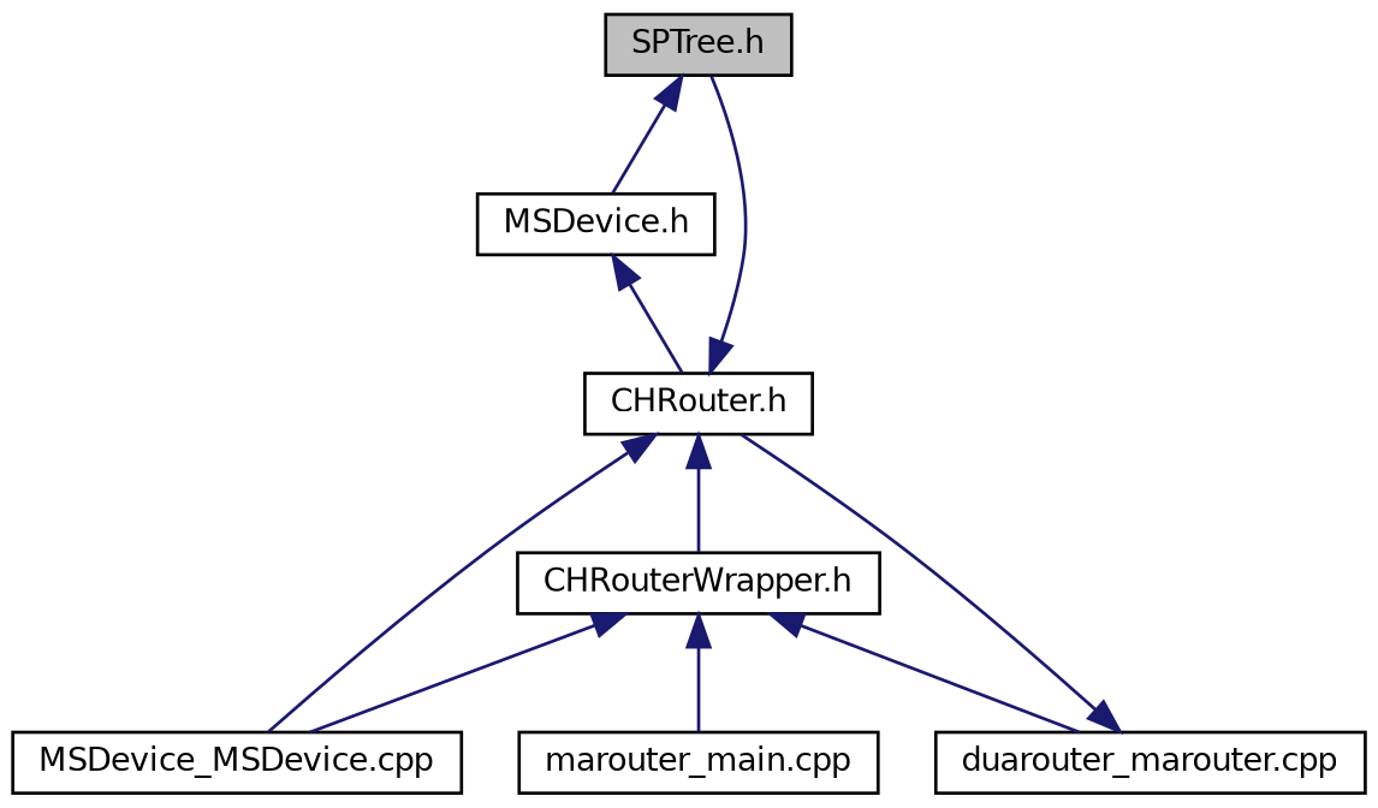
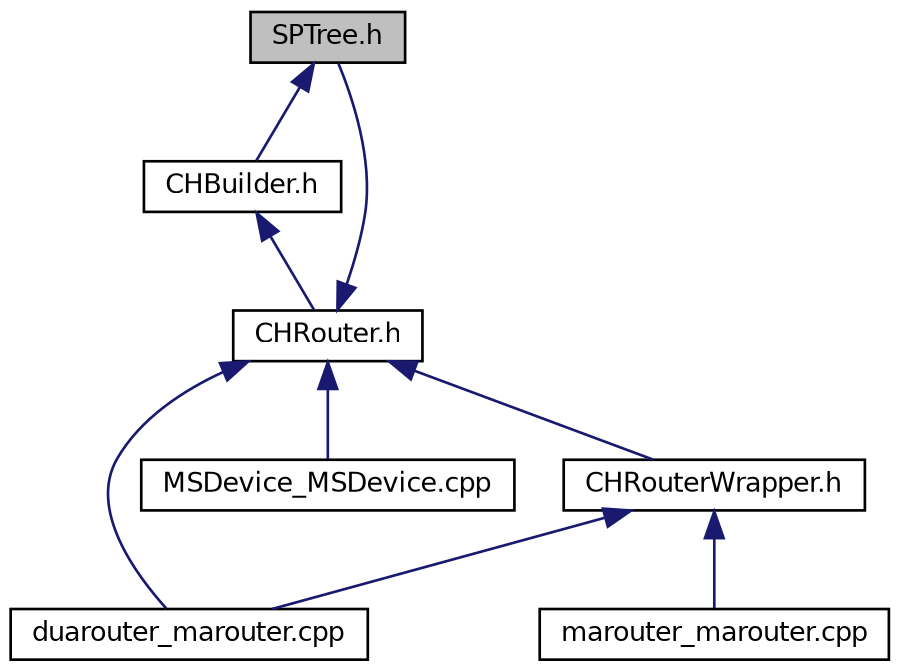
  digraph {
    node [color=black fillcolor=white fontname=Helvetica fontsize=10 shape=record style=filled]
    edge [color=midnightblue dir=back fontname=Helvetica fontsize=10 labelfontname=Helvetica labelfontsize=10 style=solid]
    n1 [fillcolor=grey75 fontcolor=black height=0.2 label="SPTree.h" width=0.4]
-   n2 [height=0.2 label="MSDevice.h" width=0.4]
+   n2 [height=0.2 label="CHBuilder.h" width=0.4]
    n3 [height=0.2 label="CHRouter.h" width=0.4]
    n4 [height=0.2 label="duarouter_marouter.cpp" width=0.4]
    n5 [height=0.2 label="MSDevice_MSDevice.cpp" width=0.4]
    n6 [height=0.2 label="CHRouterWrapper.h" width=0.4]
-   n7 [height=0.2 label="marouter_main.cpp" width=0.4]
+   n7 [height=0.2 label="marouter_marouter.cpp" width=0.4]
    n1 -> n2
    n2 -> n3
    n3 -> n1
-   n4 -> n3
+   n3 -> n4
    n3 -> n5
    n3 -> n6
    n6 -> n4
-   n6 -> n5
    n6 -> n7
  }
